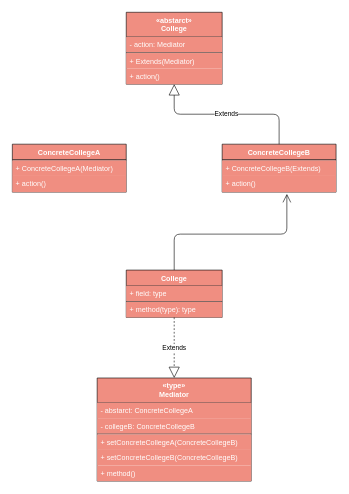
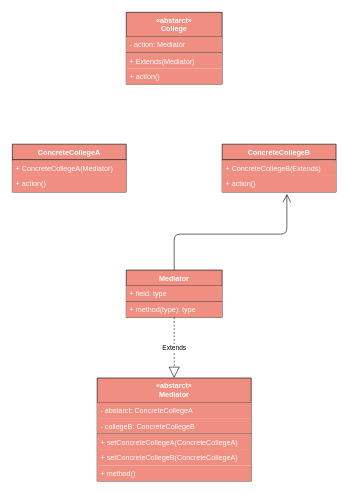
  <mxCell id="0" />
  <mxCell id="1" parent="0" />
- <mxCell id="2" value="College" style="swimlane;fontStyle=1;align=center;verticalAlign=top;childLayout=stackLayout;horizontal=1;startSize=26;horizontalStack=0;resizeParent=1;resizeParentMax=0;resizeLast=0;collapsible=1;marginBottom=0;fillColor=#F08E81;fontColor=#FFFFFF;" vertex="1" parent="1"><mxGeometry x="210" y="450" width="160" height="79" as="geometry" /></mxCell>
+ <mxCell id="2" value="Mediator" style="swimlane;fontStyle=1;align=center;verticalAlign=top;childLayout=stackLayout;horizontal=1;startSize=26;horizontalStack=0;resizeParent=1;resizeParentMax=0;resizeLast=0;collapsible=1;marginBottom=0;fillColor=#F08E81;fontColor=#FFFFFF;" vertex="1" parent="1"><mxGeometry x="210" y="450" width="160" height="79" as="geometry" /></mxCell>
  <mxCell id="3" value="+ field: type" style="text;strokeColor=none;fillColor=#F08E81;align=left;verticalAlign=top;spacingLeft=4;spacingRight=4;overflow=hidden;rotatable=0;points=[[0,0.5],[1,0.5]];portConstraint=eastwest;fontColor=#FFFFFF;" vertex="1" parent="2"><mxGeometry y="26" width="160" height="26" as="geometry" /></mxCell>
  <mxCell id="4" value="" style="line;strokeWidth=1;fillColor=#F08E81;align=left;verticalAlign=middle;spacingTop=-1;spacingLeft=3;spacingRight=3;rotatable=0;labelPosition=right;points=[];portConstraint=eastwest;fontColor=#FFFFFF;" vertex="1" parent="2"><mxGeometry y="52" width="160" height="1" as="geometry" /></mxCell>
  <mxCell id="5" value="+ method(type): type" style="text;strokeColor=none;fillColor=#F08E81;align=left;verticalAlign=top;spacingLeft=4;spacingRight=4;overflow=hidden;rotatable=0;points=[[0,0.5],[1,0.5]];portConstraint=eastwest;fontColor=#FFFFFF;" vertex="1" parent="2"><mxGeometry y="53" width="160" height="26" as="geometry" /></mxCell>
  <mxCell id="6" value="«abstarct»&#10;College" style="swimlane;fontStyle=1;align=center;verticalAlign=top;childLayout=stackLayout;horizontal=1;startSize=41;horizontalStack=0;resizeParent=1;resizeParentMax=0;resizeLast=0;collapsible=1;marginBottom=0;fillColor=#F08E81;fontColor=#FFFFFF;" vertex="1" parent="1"><mxGeometry x="210" y="20" width="160" height="120" as="geometry" /></mxCell>
  <mxCell id="7" value="- action: Mediator" style="text;strokeColor=none;fillColor=#F08E81;align=left;verticalAlign=top;spacingLeft=4;spacingRight=4;overflow=hidden;rotatable=0;points=[[0,0.5],[1,0.5]];portConstraint=eastwest;fontColor=#FFFFFF;" vertex="1" parent="6"><mxGeometry y="41" width="160" height="26" as="geometry" /></mxCell>
  <mxCell id="8" value="" style="line;strokeWidth=1;fillColor=#F08E81;align=left;verticalAlign=middle;spacingTop=-1;spacingLeft=3;spacingRight=3;rotatable=0;labelPosition=right;points=[];portConstraint=eastwest;fontColor=#FFFFFF;" vertex="1" parent="6"><mxGeometry y="67" width="160" height="1" as="geometry" /></mxCell>
  <mxCell id="9" value="+ Extends(Mediator)" style="text;strokeColor=none;fillColor=#F08E81;align=left;verticalAlign=top;spacingLeft=4;spacingRight=4;overflow=hidden;rotatable=0;points=[[0,0.5],[1,0.5]];portConstraint=eastwest;fontColor=#FFFFFF;" vertex="1" parent="6"><mxGeometry y="68" width="160" height="26" as="geometry" /></mxCell>
  <mxCell id="10" value="+ action()" style="text;strokeColor=none;fillColor=#F08E81;align=left;verticalAlign=top;spacingLeft=4;spacingRight=4;overflow=hidden;rotatable=0;points=[[0,0.5],[1,0.5]];portConstraint=eastwest;fontColor=#FFFFFF;" vertex="1" parent="6"><mxGeometry y="94" width="160" height="26" as="geometry" /></mxCell>
  <mxCell id="11" value="ConcreteCollegeA" style="swimlane;fontStyle=1;align=center;verticalAlign=top;childLayout=stackLayout;horizontal=1;startSize=26;horizontalStack=0;resizeParent=1;resizeParentMax=0;resizeLast=0;collapsible=1;marginBottom=0;fillColor=#F08E81;fontColor=#FFFFFF;" vertex="1" parent="1"><mxGeometry x="20" y="240" width="190" height="80" as="geometry" /></mxCell>
  <mxCell id="12" value="" style="line;strokeWidth=1;fillColor=#F08E81;align=left;verticalAlign=middle;spacingTop=-1;spacingLeft=3;spacingRight=3;rotatable=0;labelPosition=right;points=[];portConstraint=eastwest;fontColor=#FFFFFF;" vertex="1" parent="11"><mxGeometry y="26" width="190" height="1" as="geometry" /></mxCell>
  <mxCell id="13" value="+ ConcreteCollegeA(Mediator)" style="text;strokeColor=none;fillColor=#F08E81;align=left;verticalAlign=top;spacingLeft=4;spacingRight=4;overflow=hidden;rotatable=0;points=[[0,0.5],[1,0.5]];portConstraint=eastwest;fontColor=#FFFFFF;" vertex="1" parent="11"><mxGeometry y="27" width="190" height="26" as="geometry" /></mxCell>
  <mxCell id="14" value="+ action()" style="text;strokeColor=none;fillColor=#F08E81;align=left;verticalAlign=top;spacingLeft=4;spacingRight=4;overflow=hidden;rotatable=0;points=[[0,0.5],[1,0.5]];portConstraint=eastwest;fontColor=#FFFFFF;" vertex="1" parent="11"><mxGeometry y="53" width="190" height="27" as="geometry" /></mxCell>
- <mxCell id="15" value="«type»&#10;Mediator" style="swimlane;fontStyle=1;align=center;verticalAlign=top;childLayout=stackLayout;horizontal=1;startSize=41;horizontalStack=0;resizeParent=1;resizeParentMax=0;resizeLast=0;collapsible=1;marginBottom=0;fillColor=#F08E81;fontColor=#FFFFFF;" vertex="1" parent="1"><mxGeometry x="161.5" y="630" width="257" height="172" as="geometry" /></mxCell>
+ <mxCell id="15" value="«abstarct»&#10;Mediator" style="swimlane;fontStyle=1;align=center;verticalAlign=top;childLayout=stackLayout;horizontal=1;startSize=41;horizontalStack=0;resizeParent=1;resizeParentMax=0;resizeLast=0;collapsible=1;marginBottom=0;fillColor=#F08E81;fontColor=#FFFFFF;" vertex="1" parent="1"><mxGeometry x="161.5" y="630" width="257" height="172" as="geometry" /></mxCell>
  <mxCell id="16" value="- abstarct: ConcreteCollegeA" style="text;strokeColor=none;fillColor=#F08E81;align=left;verticalAlign=top;spacingLeft=4;spacingRight=4;overflow=hidden;rotatable=0;points=[[0,0.5],[1,0.5]];portConstraint=eastwest;fontColor=#FFFFFF;" vertex="1" parent="15"><mxGeometry y="41" width="257" height="26" as="geometry" /></mxCell>
  <mxCell id="17" value="- collegeB: ConcreteCollegeB" style="text;strokeColor=none;fillColor=#F08E81;align=left;verticalAlign=top;spacingLeft=4;spacingRight=4;overflow=hidden;rotatable=0;points=[[0,0.5],[1,0.5]];portConstraint=eastwest;fontColor=#FFFFFF;" vertex="1" parent="15"><mxGeometry y="67" width="257" height="26" as="geometry" /></mxCell>
  <mxCell id="18" value="" style="line;strokeWidth=1;fillColor=#F08E81;align=left;verticalAlign=middle;spacingTop=-1;spacingLeft=3;spacingRight=3;rotatable=0;labelPosition=right;points=[];portConstraint=eastwest;fontColor=#FFFFFF;" vertex="1" parent="15"><mxGeometry y="93" width="257" height="1" as="geometry" /></mxCell>
- <mxCell id="19" value="+ setConcreteCollegeA(ConcreteCollegeB)" style="text;strokeColor=none;fillColor=#F08E81;align=left;verticalAlign=top;spacingLeft=4;spacingRight=4;overflow=hidden;rotatable=0;points=[[0,0.5],[1,0.5]];portConstraint=eastwest;fontColor=#FFFFFF;" vertex="1" parent="15"><mxGeometry y="94" width="257" height="26" as="geometry" /></mxCell>
- <mxCell id="20" value="+ setConcreteCollegeB(ConcreteCollegeB)" style="text;strokeColor=none;fillColor=#F08E81;align=left;verticalAlign=top;spacingLeft=4;spacingRight=4;overflow=hidden;rotatable=0;points=[[0,0.5],[1,0.5]];portConstraint=eastwest;fontColor=#FFFFFF;" vertex="1" parent="15"><mxGeometry y="120" width="257" height="26" as="geometry" /></mxCell>
+ <mxCell id="19" value="+ setConcreteCollegeA(ConcreteCollegeA)" style="text;strokeColor=none;fillColor=#F08E81;align=left;verticalAlign=top;spacingLeft=4;spacingRight=4;overflow=hidden;rotatable=0;points=[[0,0.5],[1,0.5]];portConstraint=eastwest;fontColor=#FFFFFF;" vertex="1" parent="15"><mxGeometry y="94" width="257" height="26" as="geometry" /></mxCell>
+ <mxCell id="20" value="+ setConcreteCollegeB(ConcreteCollegeA)" style="text;strokeColor=none;fillColor=#F08E81;align=left;verticalAlign=top;spacingLeft=4;spacingRight=4;overflow=hidden;rotatable=0;points=[[0,0.5],[1,0.5]];portConstraint=eastwest;fontColor=#FFFFFF;" vertex="1" parent="15"><mxGeometry y="120" width="257" height="26" as="geometry" /></mxCell>
  <mxCell id="21" value="+ method()" style="text;strokeColor=none;fillColor=#F08E81;align=left;verticalAlign=top;spacingLeft=4;spacingRight=4;overflow=hidden;rotatable=0;points=[[0,0.5],[1,0.5]];portConstraint=eastwest;fontColor=#FFFFFF;" vertex="1" parent="15"><mxGeometry y="146" width="257" height="26" as="geometry" /></mxCell>
  <mxCell id="22" value="ConcreteCollegeB" style="swimlane;fontStyle=1;align=center;verticalAlign=top;childLayout=stackLayout;horizontal=1;startSize=26;horizontalStack=0;resizeParent=1;resizeParentMax=0;resizeLast=0;collapsible=1;marginBottom=0;fillColor=#F08E81;fontColor=#FFFFFF;" vertex="1" parent="1"><mxGeometry x="370" y="240" width="190" height="80" as="geometry" /></mxCell>
  <mxCell id="23" value="" style="line;strokeWidth=1;fillColor=#F08E81;align=left;verticalAlign=middle;spacingTop=-1;spacingLeft=3;spacingRight=3;rotatable=0;labelPosition=right;points=[];portConstraint=eastwest;fontColor=#FFFFFF;" vertex="1" parent="22"><mxGeometry y="26" width="190" height="1" as="geometry" /></mxCell>
  <mxCell id="24" value="+ ConcreteCollegeB(Extends)" style="text;strokeColor=none;fillColor=#F08E81;align=left;verticalAlign=top;spacingLeft=4;spacingRight=4;overflow=hidden;rotatable=0;points=[[0,0.5],[1,0.5]];portConstraint=eastwest;fontColor=#FFFFFF;" vertex="1" parent="22"><mxGeometry y="27" width="190" height="26" as="geometry" /></mxCell>
  <mxCell id="25" value="+ action()" style="text;strokeColor=none;fillColor=#F08E81;align=left;verticalAlign=top;spacingLeft=4;spacingRight=4;overflow=hidden;rotatable=0;points=[[0,0.5],[1,0.5]];portConstraint=eastwest;fontColor=#FFFFFF;" vertex="1" parent="22"><mxGeometry y="53" width="190" height="27" as="geometry" /></mxCell>
- <mxCell id="26" value="Extends" style="endArrow=block;endSize=16;endFill=0;html=1;fontColor=#000000;entryX=0.5;entryY=1;entryDx=0;entryDy=0;exitX=0.5;exitY=0;exitDx=0;exitDy=0;edgeStyle=orthogonalEdgeStyle;" edge="1" parent="1" source="22" target="6"><mxGeometry width="160" relative="1" as="geometry"><mxPoint x="-63" y="460" as="sourcePoint" /><mxPoint x="97" y="460" as="targetPoint" /></mxGeometry></mxCell>
  <mxCell id="27" value="" style="endArrow=open;endFill=1;endSize=12;html=1;fontColor=#000000;entryX=0.568;entryY=1.111;entryDx=0;entryDy=0;entryPerimeter=0;exitX=0.5;exitY=0;exitDx=0;exitDy=0;edgeStyle=orthogonalEdgeStyle;" edge="1" parent="1" source="2" target="25"><mxGeometry width="160" relative="1" as="geometry"><mxPoint x="-43" y="580" as="sourcePoint" /><mxPoint x="117" y="580" as="targetPoint" /><Array as="points"><mxPoint x="290" y="390" /><mxPoint x="478" y="390" /></Array></mxGeometry></mxCell>
  <mxCell id="28" value="Extends" style="endArrow=block;endSize=16;endFill=0;html=1;fontColor=#000000;entryX=0.5;entryY=0;entryDx=0;entryDy=0;exitX=0.5;exitY=1;exitDx=0;exitDy=0;dashed=1;" edge="1" parent="1" source="2" target="15"><mxGeometry width="160" relative="1" as="geometry"><mxPoint x="-83" y="550" as="sourcePoint" /><mxPoint x="77" y="550" as="targetPoint" /></mxGeometry></mxCell>
